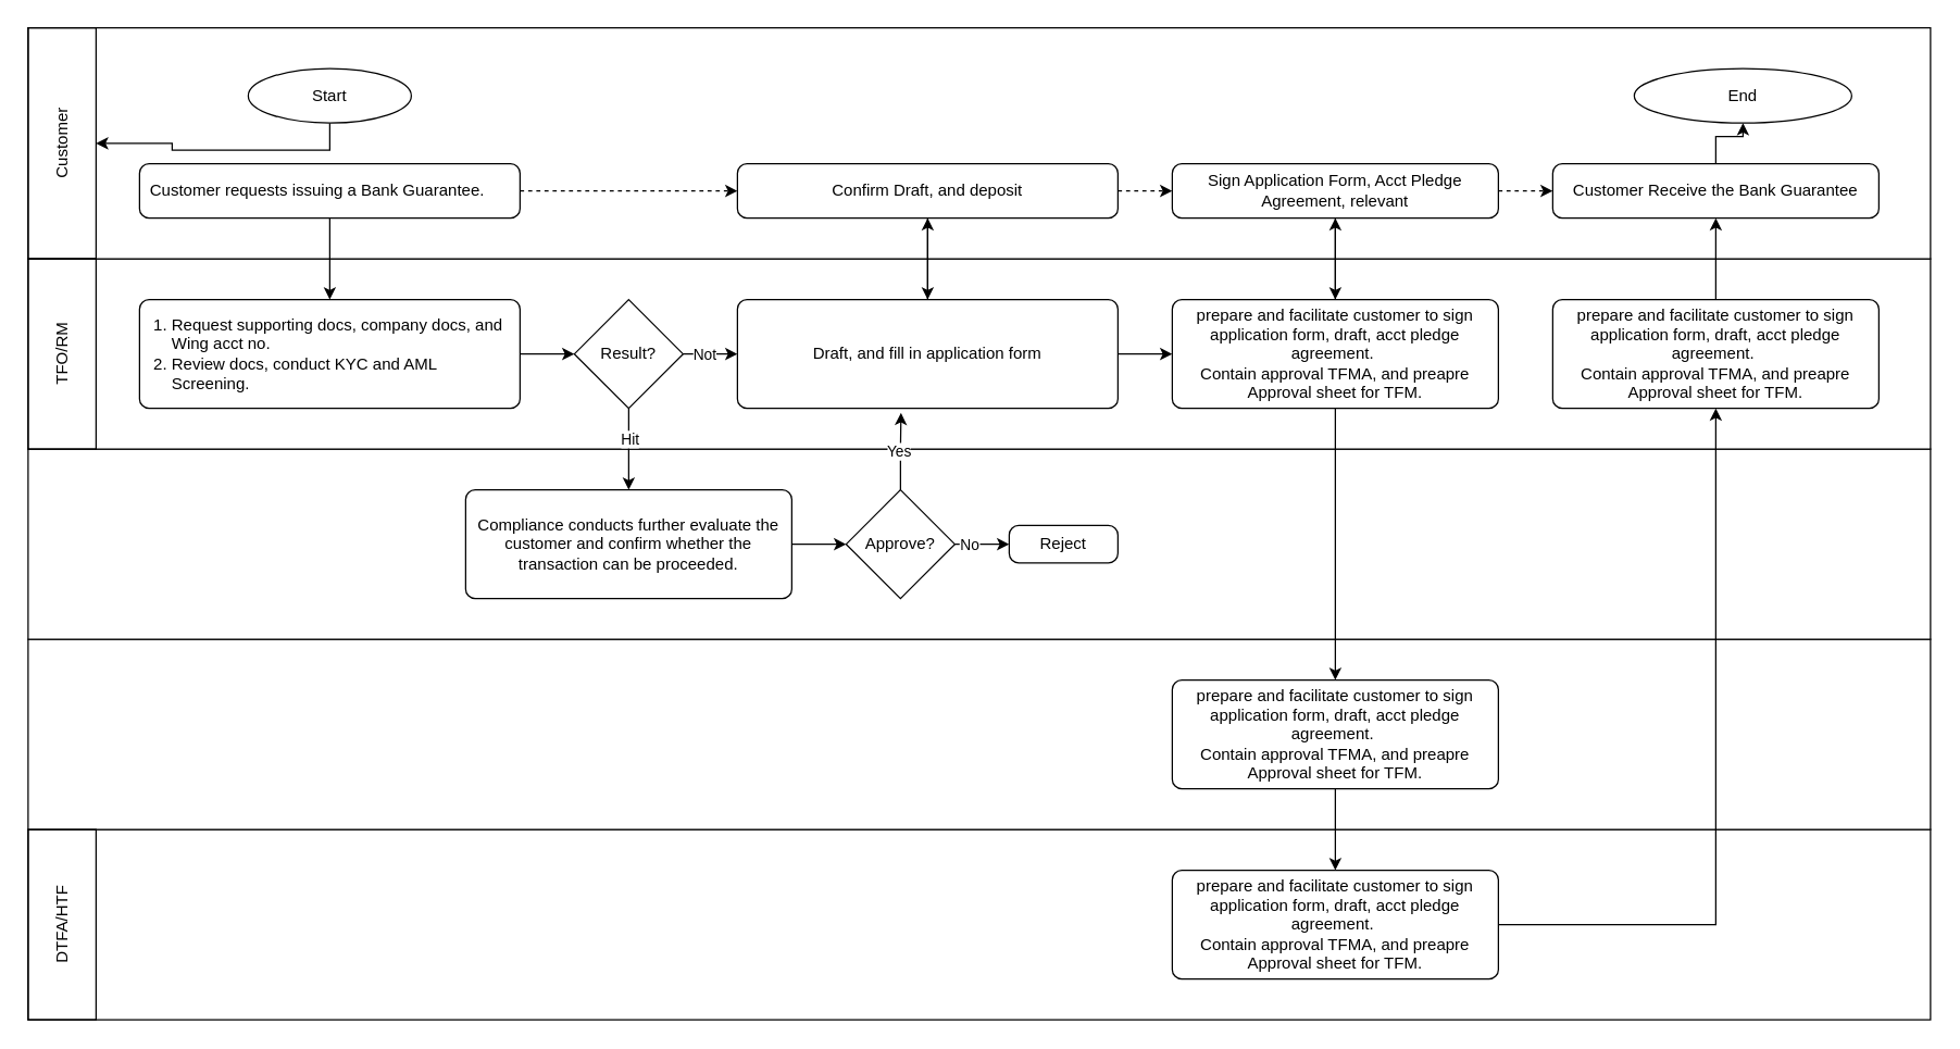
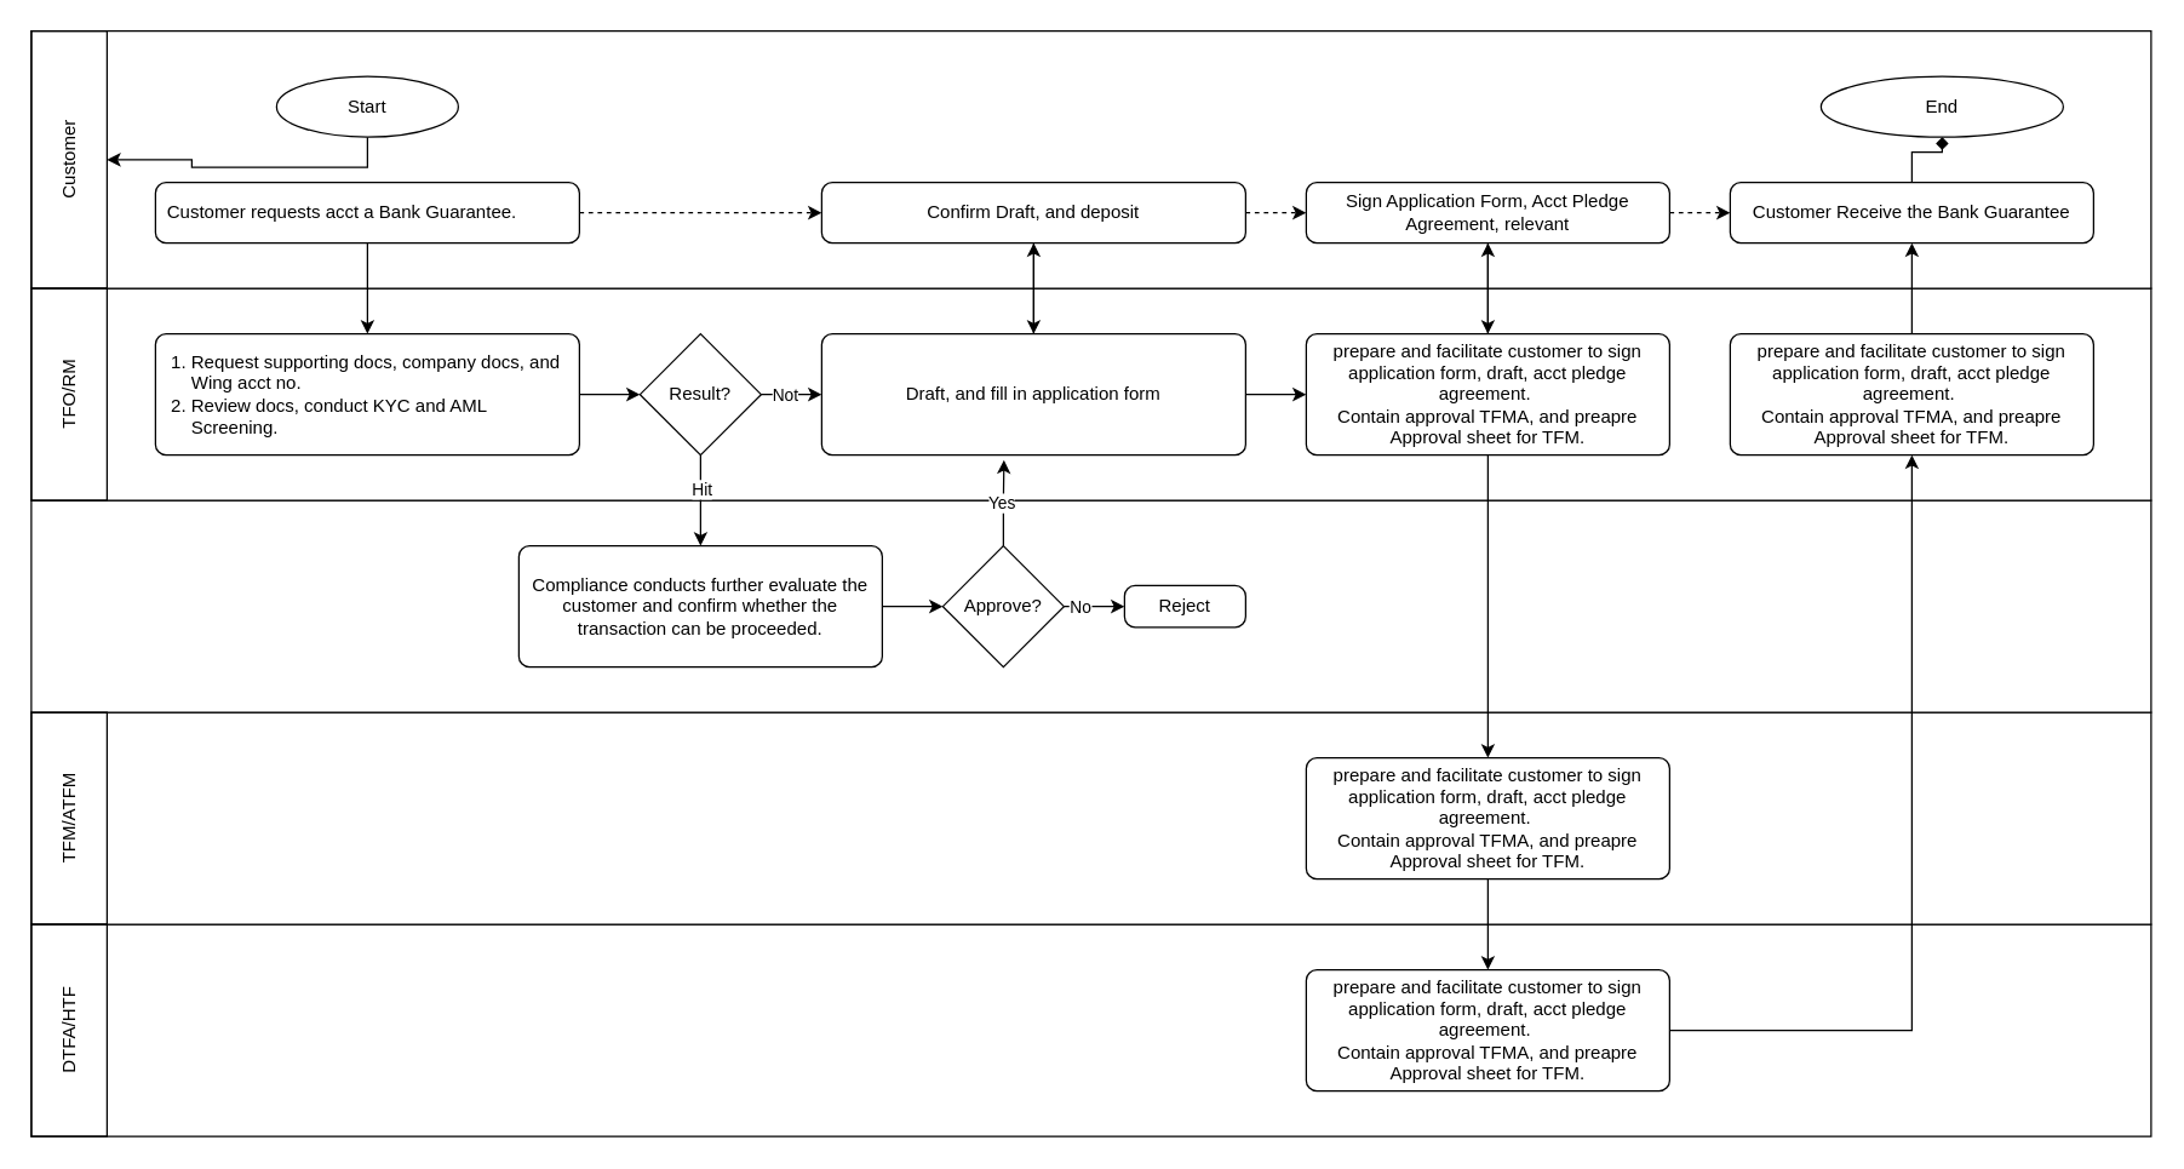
  <mxCell id="0" />
  <mxCell id="1" parent="0" />
  <mxCell id="2" value="" style="rounded=0;whiteSpace=wrap;html=1;fillColor=default;" parent="1" vertex="1"><mxGeometry y="610" width="1400" height="140" as="geometry" x="20" /></mxCell>
  <mxCell id="3" value="" style="rounded=0;whiteSpace=wrap;html=1;fillColor=default;" parent="1" vertex="1"><mxGeometry y="470" width="1400" height="140" as="geometry" x="20" /></mxCell>
  <mxCell id="4" value="" style="rounded=0;whiteSpace=wrap;html=1;fillColor=default;" parent="1" vertex="1"><mxGeometry y="330" width="1400" height="140" as="geometry" x="20" /></mxCell>
  <mxCell id="5" value="" style="rounded=0;whiteSpace=wrap;html=1;fillColor=default;" parent="1" vertex="1"><mxGeometry y="190" width="1400" height="140" as="geometry" x="20" /></mxCell>
  <mxCell id="6" value="" style="rounded=0;whiteSpace=wrap;html=1;fillColor=default;" parent="1" vertex="1"><mxGeometry y="20" width="1400" height="170" as="geometry" x="20" /></mxCell>
  <mxCell id="7" value="&lt;ol style=&quot;padding-left: 16px;&quot;&gt;&lt;li&gt;Request supporting docs, company docs, and Wing acct no.&lt;/li&gt;&lt;li&gt;Review docs, conduct KYC and AML Screening.&lt;/li&gt;&lt;/ol&gt;" style="rounded=1;whiteSpace=wrap;html=1;absoluteArcSize=1;arcSize=14;strokeWidth=1;spacingLeft=6;align=left;spacingRight=6;" parent="1" vertex="1"><mxGeometry x="102" y="220" width="280" height="80" as="geometry" /></mxCell>
  <mxCell id="8" style="edgeStyle=orthogonalEdgeStyle;rounded=0;orthogonalLoop=1;jettySize=auto;html=1;exitX=0.5;exitY=1;exitDx=0;exitDy=0;exitPerimeter=0;" parent="1" source="9" target="50" edge="1"><mxGeometry relative="1" as="geometry" /></mxCell>
  <mxCell id="9" value="Start" style="strokeWidth=1;html=1;shape=mxgraph.flowchart.start_2;whiteSpace=wrap;" parent="1" vertex="1"><mxGeometry x="182" y="50" width="120" height="40" as="geometry" /></mxCell>
  <mxCell id="10" style="edgeStyle=orthogonalEdgeStyle;rounded=0;orthogonalLoop=1;jettySize=auto;html=1;exitX=0.5;exitY=1;exitDx=0;exitDy=0;" parent="1" source="12" target="7" edge="1"><mxGeometry relative="1" as="geometry" /></mxCell>
  <mxCell id="11" style="edgeStyle=orthogonalEdgeStyle;rounded=0;orthogonalLoop=1;jettySize=auto;html=1;jumpStyle=none;dashed=1;" parent="1" source="12" target="35" edge="1"><mxGeometry relative="1" as="geometry" /></mxCell>
- <mxCell id="12" value="Customer requests issuing a Bank Guarantee." style="rounded=1;html=1;absoluteArcSize=1;arcSize=14;strokeWidth=1;spacingLeft=6;spacingRight=4;align=left;horizontal=1;imageHeight=24;labelPadding=20;labelBackgroundColor=none;labelBorderColor=none;textShadow=0;whiteSpace=wrap;" parent="1" vertex="1"><mxGeometry x="102" y="120" width="280" height="40" as="geometry" /></mxCell>
+ <mxCell id="12" value="Customer requests acct a Bank Guarantee." style="rounded=1;html=1;absoluteArcSize=1;arcSize=14;strokeWidth=1;spacingLeft=6;spacingRight=4;align=left;horizontal=1;imageHeight=24;labelPadding=20;labelBackgroundColor=none;labelBorderColor=none;textShadow=0;whiteSpace=wrap;" parent="1" vertex="1"><mxGeometry x="102" y="120" width="280" height="40" as="geometry" /></mxCell>
  <mxCell id="13" style="edgeStyle=orthogonalEdgeStyle;rounded=0;orthogonalLoop=1;jettySize=auto;html=1;entryX=0.5;entryY=0;entryDx=0;entryDy=0;" parent="1" source="17" target="22" edge="1"><mxGeometry relative="1" as="geometry" /></mxCell>
  <mxCell id="14" value="Hit" style="edgeLabel;html=1;align=center;verticalAlign=middle;resizable=0;points=[];" vertex="1" connectable="0" parent="13"><mxGeometry x="-0.28" relative="1" as="geometry"><mxPoint as="offset" /></mxGeometry></mxCell>
  <mxCell id="15" style="edgeStyle=orthogonalEdgeStyle;rounded=0;orthogonalLoop=1;jettySize=auto;html=1;entryX=0;entryY=0.5;entryDx=0;entryDy=0;" parent="1" source="17" target="21" edge="1"><mxGeometry relative="1" as="geometry" /></mxCell>
  <mxCell id="16" value="Not" style="edgeLabel;html=1;align=center;verticalAlign=middle;resizable=0;points=[];" vertex="1" connectable="0" parent="15"><mxGeometry x="-0.24" relative="1" as="geometry"><mxPoint as="offset" /></mxGeometry></mxCell>
  <mxCell id="17" value="Result?" style="strokeWidth=1;html=1;shape=mxgraph.flowchart.decision;whiteSpace=wrap;" parent="1" vertex="1"><mxGeometry x="422" y="220" width="80" height="80" as="geometry" /></mxCell>
  <mxCell id="18" value="Reject" style="rounded=1;whiteSpace=wrap;html=1;absoluteArcSize=1;arcSize=14;strokeWidth=1;" parent="1" vertex="1"><mxGeometry x="742" y="386.25" width="80" height="27.5" as="geometry" /></mxCell>
  <mxCell id="19" style="edgeStyle=orthogonalEdgeStyle;rounded=0;orthogonalLoop=1;jettySize=auto;html=1;entryX=0.5;entryY=1;entryDx=0;entryDy=0;" parent="1" source="21" target="35" edge="1"><mxGeometry relative="1" as="geometry" /></mxCell>
  <mxCell id="20" style="edgeStyle=orthogonalEdgeStyle;rounded=0;orthogonalLoop=1;jettySize=auto;html=1;entryX=0;entryY=0.5;entryDx=0;entryDy=0;" parent="1" source="21" target="32" edge="1"><mxGeometry relative="1" as="geometry" /></mxCell>
  <mxCell id="21" value="Draft, and fill in application form" style="rounded=1;whiteSpace=wrap;html=1;absoluteArcSize=1;arcSize=14;strokeWidth=1;" parent="1" vertex="1"><mxGeometry x="542" y="220" width="280" height="80" as="geometry" /></mxCell>
  <mxCell id="22" value="Compliance conducts further evaluate the customer and confirm whether the transaction can be proceeded." style="rounded=1;whiteSpace=wrap;html=1;absoluteArcSize=1;arcSize=14;strokeWidth=1;" parent="1" vertex="1"><mxGeometry x="342" y="360" width="240" height="80" as="geometry" /></mxCell>
  <mxCell id="23" style="edgeStyle=orthogonalEdgeStyle;rounded=0;orthogonalLoop=1;jettySize=auto;html=1;entryX=0;entryY=0.5;entryDx=0;entryDy=0;" parent="1" source="25" target="18" edge="1"><mxGeometry relative="1" as="geometry" /></mxCell>
  <mxCell id="24" value="No" style="edgeLabel;html=1;align=center;verticalAlign=middle;resizable=0;points=[];" vertex="1" connectable="0" parent="23"><mxGeometry x="-0.476" relative="1" as="geometry"><mxPoint as="offset" /></mxGeometry></mxCell>
  <mxCell id="25" value="Approve?" style="strokeWidth=1;html=1;shape=mxgraph.flowchart.decision;whiteSpace=wrap;" parent="1" vertex="1"><mxGeometry x="622" y="360" width="80" height="80" as="geometry" /></mxCell>
  <mxCell id="26" style="edgeStyle=orthogonalEdgeStyle;rounded=0;orthogonalLoop=1;jettySize=auto;html=1;entryX=0.43;entryY=1.042;entryDx=0;entryDy=0;entryPerimeter=0;" parent="1" source="25" target="21" edge="1"><mxGeometry relative="1" as="geometry" /></mxCell>
  <mxCell id="27" value="Yes" style="edgeLabel;html=1;align=center;verticalAlign=middle;resizable=0;points=[];" vertex="1" connectable="0" parent="26"><mxGeometry x="-0.112" y="2" relative="1" as="geometry"><mxPoint y="-4" as="offset" /></mxGeometry></mxCell>
  <mxCell id="28" style="edgeStyle=orthogonalEdgeStyle;rounded=0;orthogonalLoop=1;jettySize=auto;html=1;entryX=0;entryY=0.5;entryDx=0;entryDy=0;entryPerimeter=0;" parent="1" source="22" target="25" edge="1"><mxGeometry relative="1" as="geometry" /></mxCell>
  <mxCell id="29" style="edgeStyle=orthogonalEdgeStyle;rounded=0;orthogonalLoop=1;jettySize=auto;html=1;entryX=0;entryY=0.5;entryDx=0;entryDy=0;entryPerimeter=0;" parent="1" source="7" target="17" edge="1"><mxGeometry relative="1" as="geometry" /></mxCell>
  <mxCell id="30" style="edgeStyle=orthogonalEdgeStyle;rounded=0;orthogonalLoop=1;jettySize=auto;html=1;entryX=0.5;entryY=1;entryDx=0;entryDy=0;" parent="1" source="32" target="38" edge="1"><mxGeometry relative="1" as="geometry" /></mxCell>
  <mxCell id="31" style="edgeStyle=orthogonalEdgeStyle;rounded=0;orthogonalLoop=1;jettySize=auto;html=1;entryX=0.5;entryY=0;entryDx=0;entryDy=0;" parent="1" source="32" target="40" edge="1"><mxGeometry relative="1" as="geometry" /></mxCell>
  <mxCell id="32" value="prepare and facilitate customer to sign application form, draft, acct pledge agreement.&amp;nbsp;&lt;div&gt;Contain approval TFMA, and preapre Approval sheet for TFM.&lt;/div&gt;" style="rounded=1;whiteSpace=wrap;html=1;absoluteArcSize=1;arcSize=14;strokeWidth=1;align=center;" parent="1" vertex="1"><mxGeometry x="862" y="220" width="240" height="80" as="geometry" /></mxCell>
  <mxCell id="33" style="edgeStyle=orthogonalEdgeStyle;rounded=0;orthogonalLoop=1;jettySize=auto;html=1;entryX=0.5;entryY=0;entryDx=0;entryDy=0;" parent="1" source="35" target="21" edge="1"><mxGeometry relative="1" as="geometry" /></mxCell>
  <mxCell id="34" style="edgeStyle=orthogonalEdgeStyle;rounded=0;orthogonalLoop=1;jettySize=auto;html=1;entryX=0;entryY=0.5;entryDx=0;entryDy=0;dashed=1;" parent="1" source="35" target="38" edge="1"><mxGeometry relative="1" as="geometry" /></mxCell>
  <mxCell id="35" value="Confirm Draft, and deposit" style="rounded=1;whiteSpace=wrap;html=1;absoluteArcSize=1;arcSize=14;strokeWidth=1;" parent="1" vertex="1"><mxGeometry x="542" y="120" width="280" height="40" as="geometry" /></mxCell>
  <mxCell id="36" style="edgeStyle=orthogonalEdgeStyle;rounded=0;orthogonalLoop=1;jettySize=auto;html=1;entryX=0.5;entryY=0;entryDx=0;entryDy=0;" parent="1" source="38" target="32" edge="1"><mxGeometry relative="1" as="geometry" /></mxCell>
  <mxCell id="37" style="edgeStyle=orthogonalEdgeStyle;rounded=0;orthogonalLoop=1;jettySize=auto;html=1;dashed=1;" parent="1" source="38" target="46" edge="1"><mxGeometry relative="1" as="geometry" /></mxCell>
  <mxCell id="38" value="Sign Application Form, Acct Pledge Agreement, relevant" style="rounded=1;whiteSpace=wrap;html=1;absoluteArcSize=1;arcSize=14;strokeWidth=1;" parent="1" vertex="1"><mxGeometry x="862" y="120" width="240" height="40" as="geometry" /></mxCell>
  <mxCell id="39" style="edgeStyle=orthogonalEdgeStyle;rounded=0;orthogonalLoop=1;jettySize=auto;html=1;entryX=0.5;entryY=0;entryDx=0;entryDy=0;" parent="1" source="40" target="42" edge="1"><mxGeometry relative="1" as="geometry" /></mxCell>
  <mxCell id="40" value="prepare and facilitate customer to sign application form, draft, acct pledge agreement.&amp;nbsp;&lt;div&gt;Contain approval TFMA, and preapre Approval sheet for TFM.&lt;/div&gt;" style="rounded=1;whiteSpace=wrap;html=1;absoluteArcSize=1;arcSize=14;strokeWidth=1;align=center;" parent="1" vertex="1"><mxGeometry x="862" y="500" width="240" height="80" as="geometry" /></mxCell>
  <mxCell id="41" style="edgeStyle=orthogonalEdgeStyle;rounded=0;orthogonalLoop=1;jettySize=auto;html=1;entryX=0.5;entryY=1;entryDx=0;entryDy=0;" parent="1" source="42" target="44" edge="1"><mxGeometry relative="1" as="geometry" /></mxCell>
  <mxCell id="42" value="prepare and facilitate customer to sign application form, draft, acct pledge agreement.&amp;nbsp;&lt;div&gt;Contain approval TFMA, and preapre Approval sheet for TFM.&lt;/div&gt;" style="rounded=1;whiteSpace=wrap;html=1;absoluteArcSize=1;arcSize=14;strokeWidth=1;align=center;" parent="1" vertex="1"><mxGeometry x="862" y="640" width="240" height="80" as="geometry" /></mxCell>
  <mxCell id="43" style="edgeStyle=orthogonalEdgeStyle;rounded=0;orthogonalLoop=1;jettySize=auto;html=1;entryX=0.5;entryY=1;entryDx=0;entryDy=0;" parent="1" source="44" target="46" edge="1"><mxGeometry relative="1" as="geometry" /></mxCell>
  <mxCell id="44" value="prepare and facilitate customer to sign application form, draft, acct pledge agreement.&amp;nbsp;&lt;div&gt;Contain approval TFMA, and preapre Approval sheet for TFM.&lt;/div&gt;" style="rounded=1;whiteSpace=wrap;html=1;absoluteArcSize=1;arcSize=14;strokeWidth=1;align=center;" parent="1" vertex="1"><mxGeometry x="1142" y="220" width="240" height="80" as="geometry" /></mxCell>
- <mxCell id="45" value="" style="edgeStyle=orthogonalEdgeStyle;rounded=0;orthogonalLoop=1;jettySize=auto;html=1;" parent="1" source="46" target="51" edge="1"><mxGeometry relative="1" as="geometry" /></mxCell>
+ <mxCell id="45" value="" style="edgeStyle=orthogonalEdgeStyle;rounded=0;orthogonalLoop=1;jettySize=auto;html=1;endArrow=diamond;" parent="1" source="46" target="51" edge="1"><mxGeometry relative="1" as="geometry" /></mxCell>
  <mxCell id="46" value="Customer Receive the Bank Guarantee" style="rounded=1;whiteSpace=wrap;html=1;absoluteArcSize=1;arcSize=14;strokeWidth=1;" parent="1" vertex="1"><mxGeometry x="1142" y="120" width="240" height="40" as="geometry" /></mxCell>
  <mxCell id="47" value="DTFA/HTF" style="rounded=0;whiteSpace=wrap;html=1;fillColor=none;horizontal=0;" parent="1" vertex="1"><mxGeometry y="610" width="50" height="140" as="geometry" x="20" /></mxCell>
+ <mxCell id="48" value="TFM/ATFM" style="rounded=0;whiteSpace=wrap;html=1;fillColor=none;horizontal=0;" parent="1" vertex="1"><mxGeometry y="470" width="50" height="140" as="geometry" x="20" /></mxCell>
  <mxCell id="49" value="TFO/RM" style="rounded=0;whiteSpace=wrap;html=1;fillColor=none;horizontal=0;" parent="1" vertex="1"><mxGeometry y="190" width="50" height="140" as="geometry" x="20" /></mxCell>
  <mxCell id="50" value="Customer" style="rounded=0;whiteSpace=wrap;html=1;fillColor=none;horizontal=0;" parent="1" vertex="1"><mxGeometry y="20" width="50" height="170" as="geometry" x="20" /></mxCell>
  <mxCell id="51" value="End" style="strokeWidth=1;html=1;shape=mxgraph.flowchart.start_2;whiteSpace=wrap;" parent="1" vertex="1"><mxGeometry x="1202" y="50" width="160" height="40" as="geometry" /></mxCell>
